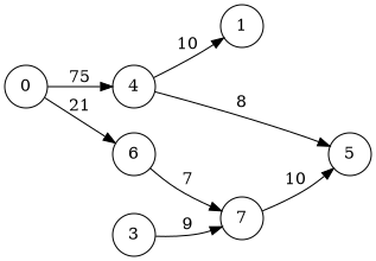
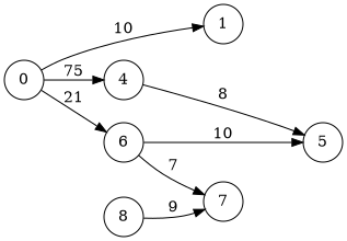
  digraph {
    rankdir=LR
    node [shape=circle]
    0
    1
    4
    6
    5
    7
-   3
-   4 -> 1 [label=10]
+   3 [label=8]
+   0 -> 1 [label=10]
    0 -> 4 [label=75]
    0 -> 6 [label=21]
    4 -> 5 [label=8]
    6 -> 7 [label=7]
-   7 -> 5 [label=10]
+   6 -> 5 [label=10]
    3 -> 7 [label=9]
  }
